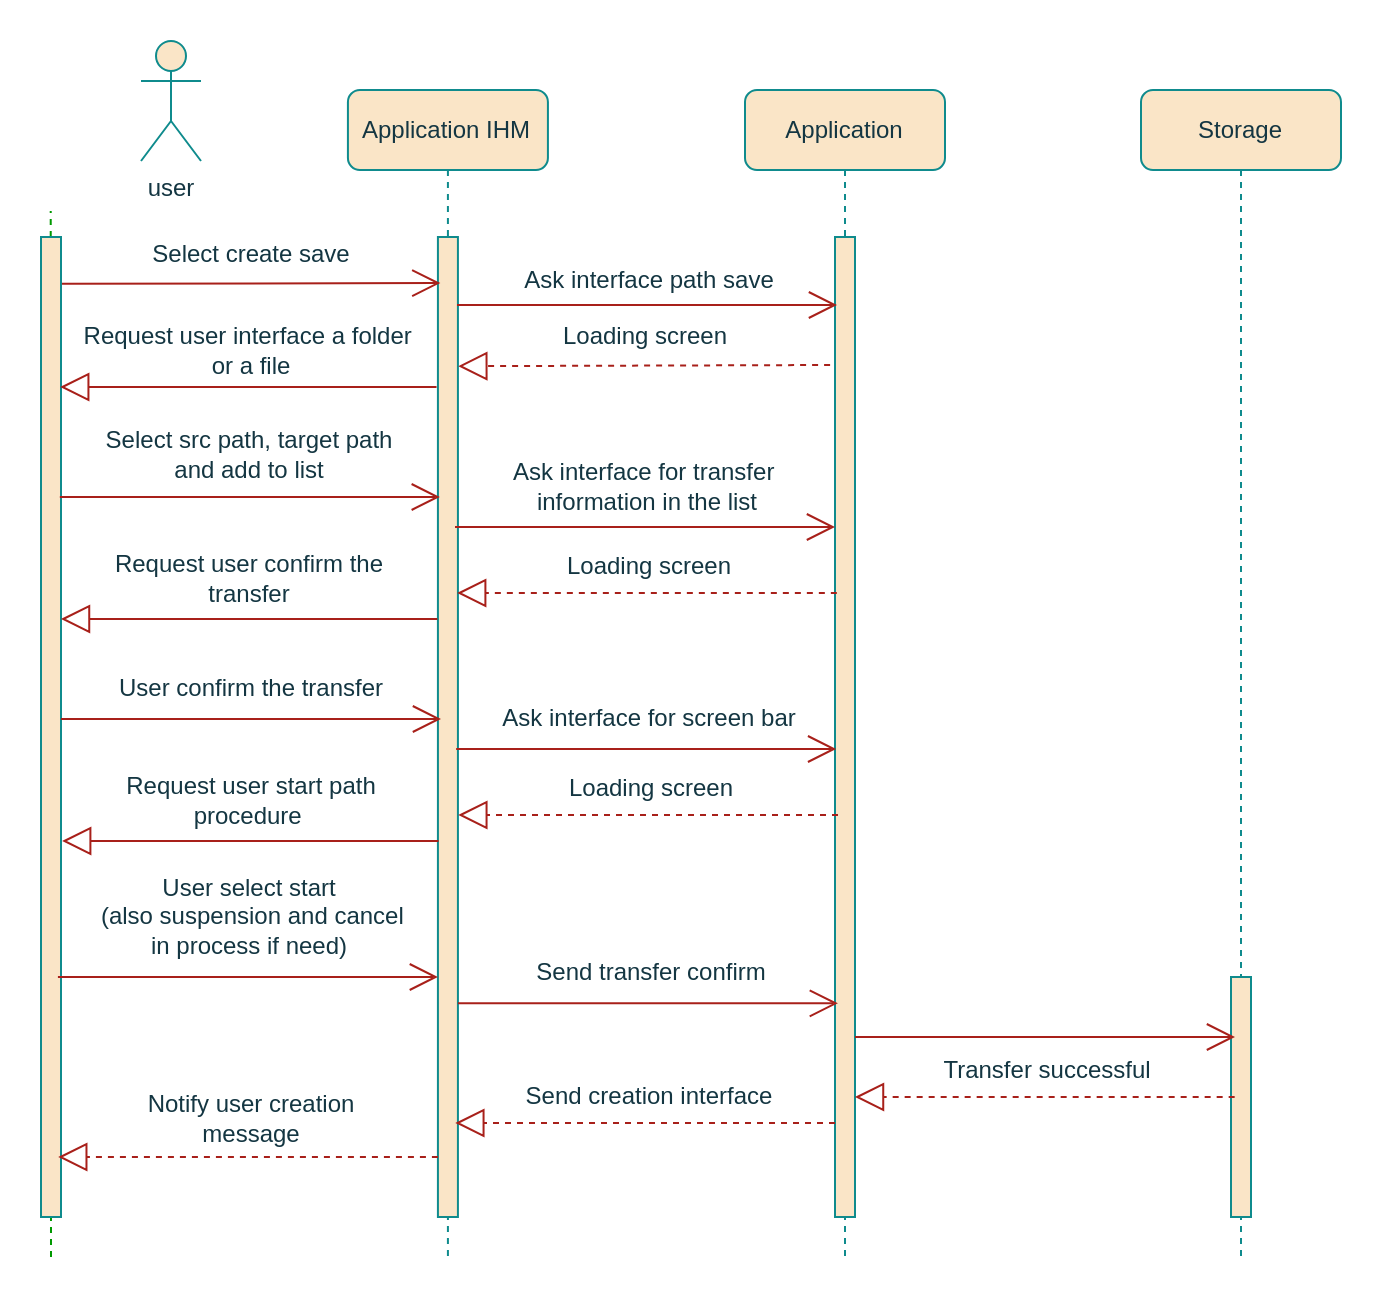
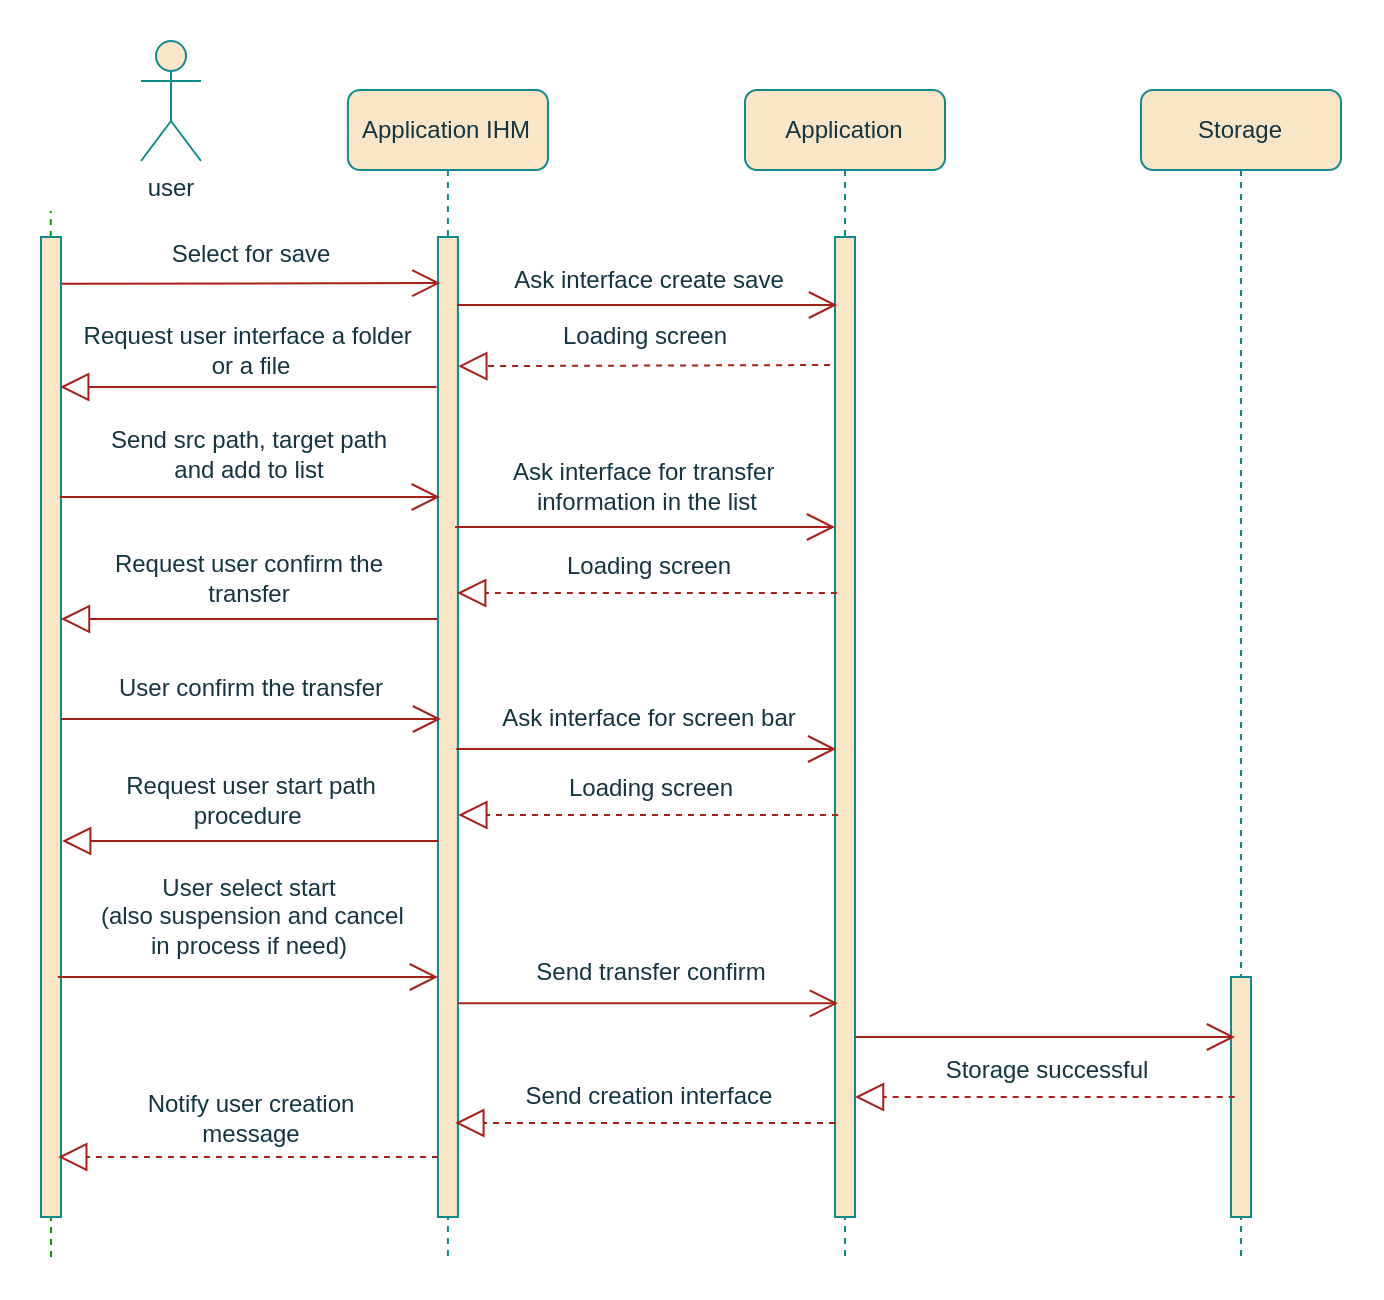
  <mxCell id="0" />
  <mxCell id="1" parent="0" />
  <mxCell id="2" value="&lt;span style=&quot;&quot;&gt;Application IHM&lt;/span&gt;" style="shape=umlLifeline;perimeter=lifelinePerimeter;whiteSpace=wrap;html=1;container=0;collapsible=0;recursiveResize=0;outlineConnect=0;rounded=1;fillColor=#FAE5C7;strokeColor=#0F8B8D;fontColor=#143642;" parent="1" vertex="1"><mxGeometry x="173.46" y="44.5" width="100" height="583.5" as="geometry" /></mxCell>
  <mxCell id="3" value="user" style="shape=umlActor;verticalLabelPosition=bottom;verticalAlign=top;html=1;rounded=1;fillColor=#FAE5C7;strokeColor=#0F8B8D;fontColor=#143642;" parent="1" vertex="1"><mxGeometry x="70" y="20" width="30" height="60" as="geometry" /></mxCell>
  <mxCell id="4" value="&lt;span style=&quot;&quot;&gt;Application&lt;/span&gt;" style="shape=umlLifeline;perimeter=lifelinePerimeter;whiteSpace=wrap;html=1;container=0;collapsible=0;recursiveResize=0;outlineConnect=0;rounded=1;fillColor=#FAE5C7;strokeColor=#0F8B8D;fontColor=#143642;" parent="1" vertex="1"><mxGeometry x="372" y="44.5" width="100" height="583.5" as="geometry" /></mxCell>
  <mxCell id="5" value="&lt;span style=&quot;&quot;&gt;Storage&lt;/span&gt;" style="shape=umlLifeline;perimeter=lifelinePerimeter;whiteSpace=wrap;html=1;container=0;collapsible=0;recursiveResize=0;outlineConnect=0;rounded=1;fillColor=#FAE5C7;strokeColor=#0F8B8D;fontColor=#143642;" parent="1" vertex="1"><mxGeometry x="570" y="44.5" width="100" height="583.5" as="geometry" /></mxCell>
  <mxCell id="6" value="" style="endArrow=none;dashed=1;html=1;rounded=1;labelBackgroundColor=#DAD2D8;strokeColor=#009900;fontColor=#143642;fillColor=#d5e8d4;" parent="1" edge="1"><mxGeometry width="50" height="50" relative="1" as="geometry"><mxPoint x="25" y="628" as="sourcePoint" /><mxPoint x="24.865" y="105" as="targetPoint" /></mxGeometry></mxCell>
  <mxCell id="7" value="" style="html=1;points=[];perimeter=orthogonalPerimeter;rounded=0;glass=0;labelBackgroundColor=none;fillStyle=auto;fillColor=#FAE5C7;strokeColor=#0F8B8D;fontColor=#143642;" parent="1" vertex="1"><mxGeometry x="20" y="118" width="10" height="490" as="geometry" /></mxCell>
  <mxCell id="8" value="" style="html=1;points=[];perimeter=orthogonalPerimeter;rounded=0;glass=0;labelBackgroundColor=none;fillStyle=auto;fillColor=#FAE5C7;strokeColor=#0F8B8D;fontColor=#143642;" parent="1" vertex="1"><mxGeometry x="218.46" y="118" width="10" height="490" as="geometry" /></mxCell>
  <mxCell id="9" value="" style="html=1;points=[];perimeter=orthogonalPerimeter;rounded=0;glass=0;labelBackgroundColor=none;fillStyle=auto;fillColor=#FAE5C7;strokeColor=#0F8B8D;fontColor=#143642;" parent="1" vertex="1"><mxGeometry x="417" y="118" width="10" height="490" as="geometry" /></mxCell>
  <mxCell id="10" value="" style="html=1;points=[];perimeter=orthogonalPerimeter;rounded=0;glass=0;labelBackgroundColor=none;fillStyle=auto;fillColor=#FAE5C7;strokeColor=#0F8B8D;fontColor=#143642;" parent="1" vertex="1"><mxGeometry x="615" y="488" width="10" height="120" as="geometry" /></mxCell>
- <mxCell id="11" value="Select create save" style="text;html=1;align=center;verticalAlign=middle;resizable=0;points=[];autosize=1;strokeColor=none;fillColor=none;rounded=1;fontColor=#143642;" parent="1" vertex="1"><mxGeometry x="65.09" y="112" width="120" height="30" as="geometry" /></mxCell>
+ <mxCell id="11" value="Select for save" style="text;html=1;align=center;verticalAlign=middle;resizable=0;points=[];autosize=1;strokeColor=none;fillColor=none;rounded=1;fontColor=#143642;" parent="1" vertex="1"><mxGeometry x="65.09" y="112" width="120" height="30" as="geometry" /></mxCell>
  <mxCell id="12" value="" style="endArrow=open;endFill=1;endSize=12;html=1;rounded=1;entryX=0.071;entryY=0.165;entryDx=0;entryDy=0;entryPerimeter=0;labelBackgroundColor=#DAD2D8;strokeColor=#A8201A;fontColor=#143642;" parent="1" edge="1"><mxGeometry width="160" relative="1" as="geometry"><mxPoint x="30.5" y="141.43" as="sourcePoint" /><mxPoint x="219.67" y="141.05" as="targetPoint" /></mxGeometry></mxCell>
- <mxCell id="13" value="Ask interface path save" style="text;html=1;align=center;verticalAlign=middle;resizable=0;points=[];autosize=1;strokeColor=none;fillColor=none;rounded=1;fontColor=#143642;" parent="1" vertex="1"><mxGeometry x="244" y="125" width="160" height="30" as="geometry" /></mxCell>
+ <mxCell id="13" value="Ask interface create save" style="text;html=1;align=center;verticalAlign=middle;resizable=0;points=[];autosize=1;strokeColor=none;fillColor=none;rounded=1;fontColor=#143642;" parent="1" vertex="1"><mxGeometry x="244" y="125" width="160" height="30" as="geometry" /></mxCell>
  <mxCell id="14" value="" style="endArrow=open;endFill=1;endSize=12;html=1;rounded=1;labelBackgroundColor=#DAD2D8;strokeColor=#A8201A;fontColor=#143642;" parent="1" edge="1"><mxGeometry width="160" relative="1" as="geometry"><mxPoint x="228" y="152" as="sourcePoint" /><mxPoint x="418" y="152" as="targetPoint" /></mxGeometry></mxCell>
- <mxCell id="15" value="Select src path, target path&lt;br&gt;and add to list" style="text;html=1;align=center;verticalAlign=middle;resizable=0;points=[];autosize=1;strokeColor=none;fillColor=none;rounded=1;fontColor=#143642;" parent="1" vertex="1"><mxGeometry x="39.41" y="207" width="170" height="40" as="geometry" /></mxCell>
+ <mxCell id="15" value="Send src path, target path&lt;br&gt;and add to list" style="text;html=1;align=center;verticalAlign=middle;resizable=0;points=[];autosize=1;strokeColor=none;fillColor=none;rounded=1;fontColor=#143642;" parent="1" vertex="1"><mxGeometry x="39.41" y="207" width="170" height="40" as="geometry" /></mxCell>
  <mxCell id="16" value="" style="endArrow=open;endFill=1;endSize=12;html=1;rounded=1;labelBackgroundColor=#DAD2D8;strokeColor=#A8201A;fontColor=#143642;" parent="1" edge="1"><mxGeometry x="326.46" y="86.5" width="160" relative="1" as="geometry"><mxPoint x="29.42" y="248" as="sourcePoint" /><mxPoint x="219.42" y="248" as="targetPoint" /></mxGeometry></mxCell>
  <mxCell id="17" value="Ask interface for transfer&amp;nbsp;&lt;br&gt;information in the list" style="text;html=1;align=center;verticalAlign=middle;resizable=0;points=[];autosize=1;strokeColor=none;fillColor=none;rounded=1;fontColor=#143642;" parent="1" vertex="1"><mxGeometry x="243.36" y="223" width="160" height="40" as="geometry" /></mxCell>
  <mxCell id="18" value="" style="endArrow=open;endFill=1;endSize=12;html=1;rounded=1;labelBackgroundColor=#DAD2D8;strokeColor=#A8201A;fontColor=#143642;" parent="1" edge="1"><mxGeometry width="160" relative="1" as="geometry"><mxPoint x="227" y="263" as="sourcePoint" /><mxPoint x="417" y="263" as="targetPoint" /></mxGeometry></mxCell>
  <mxCell id="19" value="Loading screen" style="text;html=1;align=center;verticalAlign=middle;resizable=0;points=[];autosize=1;strokeColor=none;fillColor=none;rounded=1;fontColor=#143642;" parent="1" vertex="1"><mxGeometry x="269.42" y="268" width="110" height="30" as="geometry" /></mxCell>
  <mxCell id="20" value="" style="endArrow=block;dashed=1;endFill=0;endSize=12;html=1;rounded=1;labelBackgroundColor=#DAD2D8;strokeColor=#A8201A;fontColor=#143642;" parent="1" edge="1"><mxGeometry width="160" relative="1" as="geometry"><mxPoint x="417.92" y="296" as="sourcePoint" /><mxPoint x="228.087" y="296" as="targetPoint" /></mxGeometry></mxCell>
  <mxCell id="21" value="Loading screen" style="text;html=1;align=center;verticalAlign=middle;resizable=0;points=[];autosize=1;strokeColor=none;fillColor=none;rounded=1;fontColor=#143642;" parent="1" vertex="1"><mxGeometry x="266.77" y="153" width="110" height="30" as="geometry" /></mxCell>
  <mxCell id="22" value="" style="endArrow=block;dashed=1;endFill=0;endSize=12;html=1;rounded=1;exitX=-0.211;exitY=0.186;exitDx=0;exitDy=0;exitPerimeter=0;labelBackgroundColor=#DAD2D8;strokeColor=#A8201A;fontColor=#143642;" parent="1" edge="1"><mxGeometry width="160" relative="1" as="geometry"><mxPoint x="414.55" y="181.998" as="sourcePoint" /><mxPoint x="228.66" y="182.59" as="targetPoint" /></mxGeometry></mxCell>
  <mxCell id="23" value="Request user interface a folder&amp;nbsp;&lt;br&gt;or a file" style="text;html=1;align=center;verticalAlign=middle;resizable=0;points=[];autosize=1;strokeColor=none;fillColor=none;rounded=1;fontColor=#143642;" parent="1" vertex="1"><mxGeometry x="34.6" y="155" width="180" height="40" as="geometry" /></mxCell>
  <mxCell id="24" value="" style="endArrow=block;endFill=0;endSize=12;html=1;rounded=1;labelBackgroundColor=#DAD2D8;strokeColor=#A8201A;fontColor=#143642;" parent="1" edge="1"><mxGeometry width="160" relative="1" as="geometry"><mxPoint x="217.77" y="193" as="sourcePoint" /><mxPoint x="29.597" y="193" as="targetPoint" /></mxGeometry></mxCell>
  <mxCell id="25" value="Request user confirm the &lt;br&gt;transfer" style="text;html=1;align=center;verticalAlign=middle;resizable=0;points=[];autosize=1;strokeColor=none;fillColor=none;rounded=1;fontColor=#143642;" parent="1" vertex="1"><mxGeometry x="44.41" y="269" width="160" height="40" as="geometry" /></mxCell>
  <mxCell id="26" value="" style="endArrow=block;endFill=0;endSize=12;html=1;rounded=1;labelBackgroundColor=#DAD2D8;strokeColor=#A8201A;fontColor=#143642;" parent="1" edge="1"><mxGeometry width="160" relative="1" as="geometry"><mxPoint x="218.17" y="309" as="sourcePoint" /><mxPoint x="29.997" y="309" as="targetPoint" /></mxGeometry></mxCell>
  <mxCell id="27" value="User confirm the transfer" style="text;html=1;align=center;verticalAlign=middle;resizable=0;points=[];autosize=1;strokeColor=none;fillColor=none;rounded=1;fontColor=#143642;" parent="1" vertex="1"><mxGeometry x="44.99" y="329" width="160" height="30" as="geometry" /></mxCell>
  <mxCell id="28" value="" style="endArrow=open;endFill=1;endSize=12;html=1;rounded=1;labelBackgroundColor=#DAD2D8;strokeColor=#A8201A;fontColor=#143642;" parent="1" edge="1"><mxGeometry x="326.46" y="86.5" width="160" relative="1" as="geometry"><mxPoint x="30" y="359" as="sourcePoint" /><mxPoint x="220" y="359" as="targetPoint" /></mxGeometry></mxCell>
  <mxCell id="29" value="Ask interface for screen bar" style="text;html=1;align=center;verticalAlign=middle;resizable=0;points=[];autosize=1;strokeColor=none;fillColor=none;rounded=1;fontColor=#143642;" parent="1" vertex="1"><mxGeometry x="233.94" y="344" width="180" height="30" as="geometry" /></mxCell>
  <mxCell id="30" value="" style="endArrow=open;endFill=1;endSize=12;html=1;rounded=1;labelBackgroundColor=#DAD2D8;strokeColor=#A8201A;fontColor=#143642;" parent="1" edge="1"><mxGeometry width="160" relative="1" as="geometry"><mxPoint x="227.58" y="374" as="sourcePoint" /><mxPoint x="417.58" y="374" as="targetPoint" /></mxGeometry></mxCell>
  <mxCell id="31" value="Loading screen" style="text;html=1;align=center;verticalAlign=middle;resizable=0;points=[];autosize=1;strokeColor=none;fillColor=none;rounded=1;fontColor=#143642;" parent="1" vertex="1"><mxGeometry x="270" y="379" width="110" height="30" as="geometry" /></mxCell>
  <mxCell id="32" value="" style="endArrow=block;dashed=1;endFill=0;endSize=12;html=1;rounded=1;labelBackgroundColor=#DAD2D8;strokeColor=#A8201A;fontColor=#143642;" parent="1" edge="1"><mxGeometry width="160" relative="1" as="geometry"><mxPoint x="418.5" y="407" as="sourcePoint" /><mxPoint x="228.667" y="407" as="targetPoint" /></mxGeometry></mxCell>
  <mxCell id="33" value="Request user start path &lt;br&gt;procedure&amp;nbsp;" style="text;html=1;align=center;verticalAlign=middle;resizable=0;points=[];autosize=1;strokeColor=none;fillColor=none;rounded=1;fontColor=#143642;" parent="1" vertex="1"><mxGeometry x="54.99" y="380" width="140" height="40" as="geometry" /></mxCell>
  <mxCell id="34" value="" style="endArrow=block;endFill=0;endSize=12;html=1;rounded=1;labelBackgroundColor=#DAD2D8;strokeColor=#A8201A;fontColor=#143642;" parent="1" edge="1"><mxGeometry width="160" relative="1" as="geometry"><mxPoint x="218.75" y="420" as="sourcePoint" /><mxPoint x="30.577" y="420" as="targetPoint" /></mxGeometry></mxCell>
  <mxCell id="35" value="User select start&lt;br&gt;&amp;nbsp;(also suspension and cancel &lt;br&gt;in process if need)" style="text;html=1;align=center;verticalAlign=middle;resizable=0;points=[];autosize=1;strokeColor=none;fillColor=none;rounded=1;fontColor=#143642;" parent="1" vertex="1"><mxGeometry x="34.41" y="428" width="180" height="60" as="geometry" /></mxCell>
  <mxCell id="36" value="" style="endArrow=open;endFill=1;endSize=12;html=1;rounded=1;labelBackgroundColor=#DAD2D8;strokeColor=#A8201A;fontColor=#143642;" parent="1" edge="1"><mxGeometry x="326.46" y="86.5" width="160" relative="1" as="geometry"><mxPoint x="28.46" y="488" as="sourcePoint" /><mxPoint x="218.46" y="488" as="targetPoint" /></mxGeometry></mxCell>
  <mxCell id="37" value="Send transfer confirm" style="text;html=1;align=center;verticalAlign=middle;resizable=0;points=[];autosize=1;strokeColor=none;fillColor=none;rounded=1;fontColor=#143642;" parent="1" vertex="1"><mxGeometry x="254.82" y="471.17" width="140" height="30" as="geometry" /></mxCell>
  <mxCell id="38" value="" style="endArrow=open;endFill=1;endSize=12;html=1;rounded=1;labelBackgroundColor=#DAD2D8;strokeColor=#A8201A;fontColor=#143642;" parent="1" edge="1"><mxGeometry width="160" relative="1" as="geometry"><mxPoint x="228.46" y="501.17" as="sourcePoint" /><mxPoint x="418.46" y="501.17" as="targetPoint" /></mxGeometry></mxCell>
  <mxCell id="39" value="" style="endArrow=open;endFill=1;endSize=12;html=1;rounded=1;labelBackgroundColor=#DAD2D8;strokeColor=#A8201A;fontColor=#143642;" parent="1" edge="1"><mxGeometry width="160" relative="1" as="geometry"><mxPoint x="427" y="518" as="sourcePoint" /><mxPoint x="617" y="518" as="targetPoint" /></mxGeometry></mxCell>
- <mxCell id="40" value="Transfer successful" style="text;html=1;align=center;verticalAlign=middle;resizable=0;points=[];autosize=1;strokeColor=none;fillColor=none;rounded=1;fontColor=#143642;" parent="1" vertex="1"><mxGeometry x="458.33" y="520" width="130" height="30" as="geometry" /></mxCell>
+ <mxCell id="40" value="Storage successful" style="text;html=1;align=center;verticalAlign=middle;resizable=0;points=[];autosize=1;strokeColor=none;fillColor=none;rounded=1;fontColor=#143642;" parent="1" vertex="1"><mxGeometry x="458.33" y="520" width="130" height="30" as="geometry" /></mxCell>
  <mxCell id="41" value="" style="endArrow=block;dashed=1;endFill=0;endSize=12;html=1;rounded=1;labelBackgroundColor=#DAD2D8;strokeColor=#A8201A;fontColor=#143642;" parent="1" edge="1"><mxGeometry width="160" relative="1" as="geometry"><mxPoint x="616.83" y="548" as="sourcePoint" /><mxPoint x="426.997" y="548" as="targetPoint" /></mxGeometry></mxCell>
  <mxCell id="42" value="Send creation interface" style="text;html=1;align=center;verticalAlign=middle;resizable=0;points=[];autosize=1;strokeColor=none;fillColor=none;rounded=1;fontColor=#143642;" parent="1" vertex="1"><mxGeometry x="238.5" y="533" width="170" height="30" as="geometry" /></mxCell>
  <mxCell id="43" value="" style="endArrow=block;dashed=1;endFill=0;endSize=12;html=1;rounded=1;labelBackgroundColor=#DAD2D8;strokeColor=#A8201A;fontColor=#143642;" parent="1" edge="1"><mxGeometry width="160" relative="1" as="geometry"><mxPoint x="417" y="561" as="sourcePoint" /><mxPoint x="227.167" y="561" as="targetPoint" /></mxGeometry></mxCell>
  <mxCell id="44" value="Notify user creation&lt;br&gt;message" style="text;html=1;align=center;verticalAlign=middle;resizable=0;points=[];autosize=1;strokeColor=none;fillColor=none;rounded=1;fontColor=#143642;" parent="1" vertex="1"><mxGeometry x="49.96" y="539" width="150" height="40" as="geometry" /></mxCell>
  <mxCell id="45" value="" style="endArrow=block;dashed=1;endFill=0;endSize=12;html=1;rounded=1;labelBackgroundColor=#DAD2D8;strokeColor=#A8201A;fontColor=#143642;" parent="1" edge="1"><mxGeometry width="160" relative="1" as="geometry"><mxPoint x="218.46" y="578" as="sourcePoint" /><mxPoint x="28.627" y="578" as="targetPoint" /></mxGeometry></mxCell>
